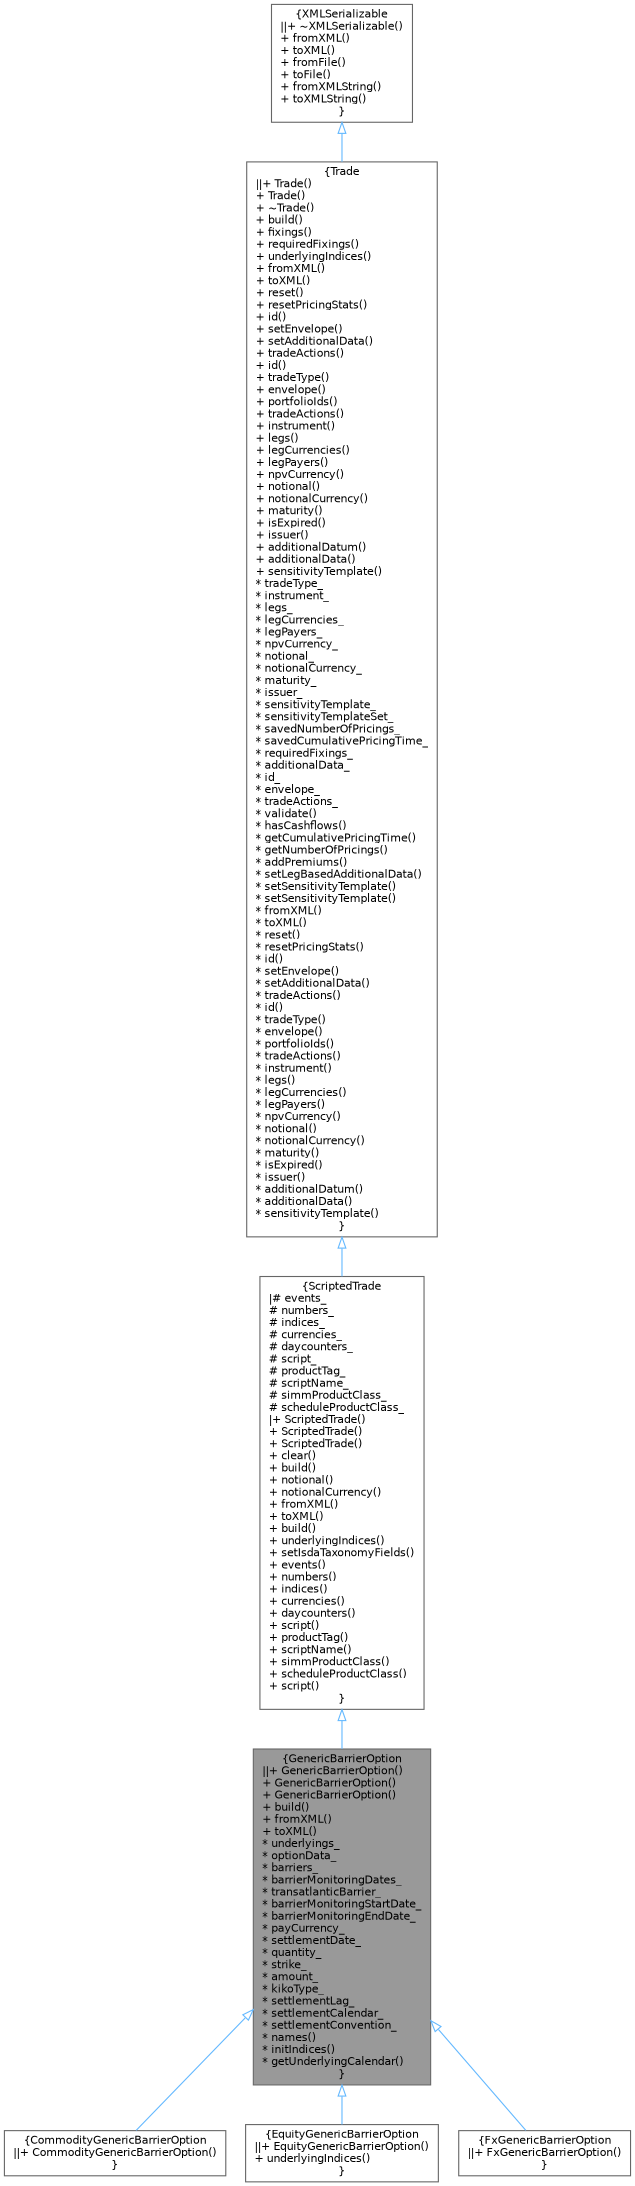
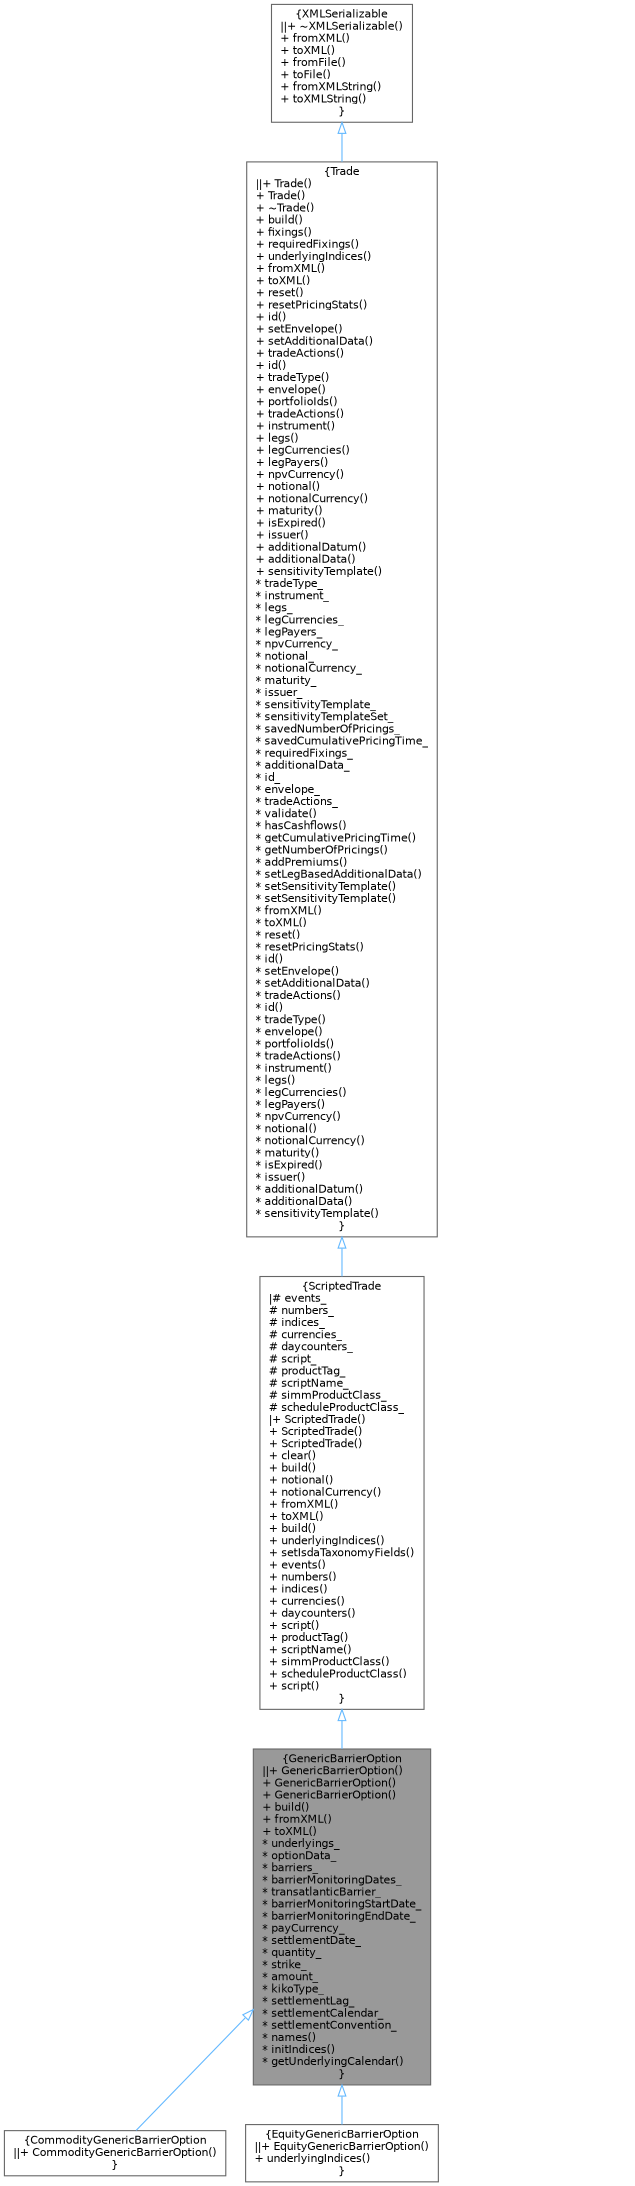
  digraph {
    node [color=gray40 fillcolor=white fontname=Helvetica fontsize=10 shape=box style=filled]
    edge [arrowtail=onormal color=steelblue1 dir=back fontname=Helvetica fontsize=10 labelfontname=Helvetica labelfontsize=10 style=solid]
    n1 [fillcolor=grey60 fontcolor=black height=0.2 label="{GenericBarrierOption\n||+ GenericBarrierOption()\l+ GenericBarrierOption()\l+ GenericBarrierOption()\l+ build()\l+ fromXML()\l+ toXML()\l* underlyings_\l* optionData_\l* barriers_\l* barrierMonitoringDates_\l* transatlanticBarrier_\l* barrierMonitoringStartDate_\l* barrierMonitoringEndDate_\l* payCurrency_\l* settlementDate_\l* quantity_\l* strike_\l* amount_\l* kikoType_\l* settlementLag_\l* settlementCalendar_\l* settlementConvention_\l* names()\l* initIndices()\l* getUnderlyingCalendar()\l}" width=0.4]
    n2 [height=0.2 label="{CommodityGenericBarrierOption\n||+ CommodityGenericBarrierOption()\l}" width=0.4]
    n3 [height=0.2 label="{EquityGenericBarrierOption\n||+ EquityGenericBarrierOption()\l+ underlyingIndices()\l}" width=0.4]
-   n4 [height=0.2 label="{FxGenericBarrierOption\n||+ FxGenericBarrierOption()\l}" width=0.4]
    n5 [height=0.2 label="{ScriptedTrade\n|# events_\l# numbers_\l# indices_\l# currencies_\l# daycounters_\l# script_\l# productTag_\l# scriptName_\l# simmProductClass_\l# scheduleProductClass_\l|+ ScriptedTrade()\l+ ScriptedTrade()\l+ ScriptedTrade()\l+ clear()\l+ build()\l+ notional()\l+ notionalCurrency()\l+ fromXML()\l+ toXML()\l+ build()\l+ underlyingIndices()\l+ setIsdaTaxonomyFields()\l+ events()\l+ numbers()\l+ indices()\l+ currencies()\l+ daycounters()\l+ script()\l+ productTag()\l+ scriptName()\l+ simmProductClass()\l+ scheduleProductClass()\l+ script()\l}" width=0.4]
    n6 [height=0.2 label="{Trade\n||+ Trade()\l+ Trade()\l+ ~Trade()\l+ build()\l+ fixings()\l+ requiredFixings()\l+ underlyingIndices()\l+ fromXML()\l+ toXML()\l+ reset()\l+ resetPricingStats()\l+ id()\l+ setEnvelope()\l+ setAdditionalData()\l+ tradeActions()\l+ id()\l+ tradeType()\l+ envelope()\l+ portfolioIds()\l+ tradeActions()\l+ instrument()\l+ legs()\l+ legCurrencies()\l+ legPayers()\l+ npvCurrency()\l+ notional()\l+ notionalCurrency()\l+ maturity()\l+ isExpired()\l+ issuer()\l+ additionalDatum()\l+ additionalData()\l+ sensitivityTemplate()\l* tradeType_\l* instrument_\l* legs_\l* legCurrencies_\l* legPayers_\l* npvCurrency_\l* notional_\l* notionalCurrency_\l* maturity_\l* issuer_\l* sensitivityTemplate_\l* sensitivityTemplateSet_\l* savedNumberOfPricings_\l* savedCumulativePricingTime_\l* requiredFixings_\l* additionalData_\l* id_\l* envelope_\l* tradeActions_\l* validate()\l* hasCashflows()\l* getCumulativePricingTime()\l* getNumberOfPricings()\l* addPremiums()\l* setLegBasedAdditionalData()\l* setSensitivityTemplate()\l* setSensitivityTemplate()\l* fromXML()\l* toXML()\l* reset()\l* resetPricingStats()\l* id()\l* setEnvelope()\l* setAdditionalData()\l* tradeActions()\l* id()\l* tradeType()\l* envelope()\l* portfolioIds()\l* tradeActions()\l* instrument()\l* legs()\l* legCurrencies()\l* legPayers()\l* npvCurrency()\l* notional()\l* notionalCurrency()\l* maturity()\l* isExpired()\l* issuer()\l* additionalDatum()\l* additionalData()\l* sensitivityTemplate()\l}" width=0.4]
    n7 [height=0.2 label="{XMLSerializable\n||+ ~XMLSerializable()\l+ fromXML()\l+ toXML()\l+ fromFile()\l+ toFile()\l+ fromXMLString()\l+ toXMLString()\l}" width=0.4]
    n1 -> n2
    n1 -> n3
-   n1 -> n4
    n5 -> n1
    n6 -> n5
    n7 -> n6
  }
